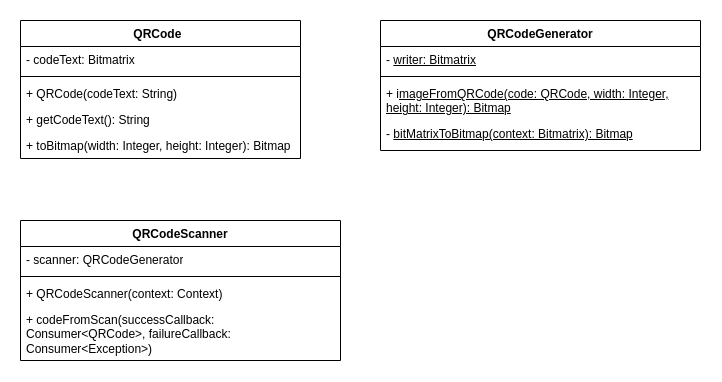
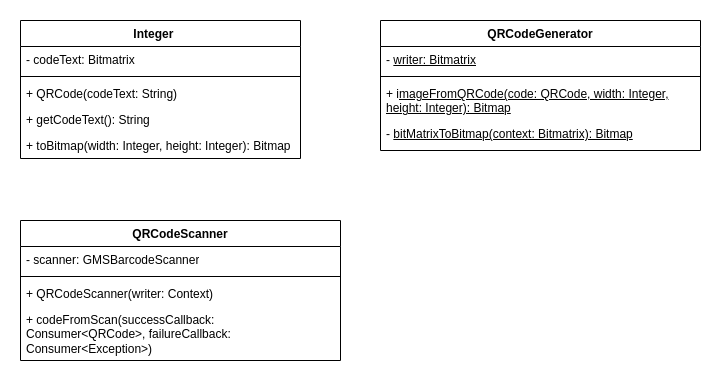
  <mxCell id="0" />
  <mxCell id="1" parent="0" />
- <mxCell id="2" value="QRCode&lt;span style=&quot;white-space: pre;&quot;&gt;&#09;&lt;/span&gt;" style="swimlane;fontStyle=1;align=center;verticalAlign=top;childLayout=stackLayout;horizontal=1;startSize=26;horizontalStack=0;resizeParent=1;resizeParentMax=0;resizeLast=0;collapsible=1;marginBottom=0;whiteSpace=wrap;html=1;" vertex="1" parent="1"><mxGeometry x="20" y="20" width="280" height="138" as="geometry" /></mxCell>
+ <mxCell id="2" value="Integer&lt;span style=&quot;white-space: pre;&quot;&gt;&#09;&lt;/span&gt;" style="swimlane;fontStyle=1;align=center;verticalAlign=top;childLayout=stackLayout;horizontal=1;startSize=26;horizontalStack=0;resizeParent=1;resizeParentMax=0;resizeLast=0;collapsible=1;marginBottom=0;whiteSpace=wrap;html=1;" vertex="1" parent="1"><mxGeometry x="20" y="20" width="280" height="138" as="geometry" /></mxCell>
  <mxCell id="3" value="- codeText: Bitmatrix" style="text;strokeColor=none;fillColor=none;align=left;verticalAlign=top;spacingLeft=4;spacingRight=4;overflow=hidden;rotatable=0;points=[[0,0.5],[1,0.5]];portConstraint=eastwest;whiteSpace=wrap;html=1;" vertex="1" parent="2"><mxGeometry y="26" width="280" height="26" as="geometry" /></mxCell>
  <mxCell id="4" value="" style="line;strokeWidth=1;fillColor=none;align=left;verticalAlign=middle;spacingTop=-1;spacingLeft=3;spacingRight=3;rotatable=0;labelPosition=right;points=[];portConstraint=eastwest;strokeColor=inherit;" vertex="1" parent="2"><mxGeometry y="52" width="280" height="8" as="geometry" /></mxCell>
  <mxCell id="5" value="+ QRCode(codeText: String)" style="text;strokeColor=none;fillColor=none;align=left;verticalAlign=top;spacingLeft=4;spacingRight=4;overflow=hidden;rotatable=0;points=[[0,0.5],[1,0.5]];portConstraint=eastwest;whiteSpace=wrap;html=1;" vertex="1" parent="2"><mxGeometry y="60" width="280" height="26" as="geometry" /></mxCell>
  <mxCell id="6" value="&lt;div&gt;+ getCodeText(): String&lt;/div&gt;" style="text;strokeColor=none;fillColor=none;align=left;verticalAlign=top;spacingLeft=4;spacingRight=4;overflow=hidden;rotatable=0;points=[[0,0.5],[1,0.5]];portConstraint=eastwest;whiteSpace=wrap;html=1;" vertex="1" parent="2"><mxGeometry y="86" width="280" height="26" as="geometry" /></mxCell>
  <mxCell id="7" value="&lt;div&gt;+ toBitmap(width: Integer, height: Integer): Bitmap&lt;br&gt;&lt;/div&gt;" style="text;strokeColor=none;fillColor=none;align=left;verticalAlign=top;spacingLeft=4;spacingRight=4;overflow=hidden;rotatable=0;points=[[0,0.5],[1,0.5]];portConstraint=eastwest;whiteSpace=wrap;html=1;" vertex="1" parent="2"><mxGeometry y="112" width="280" height="26" as="geometry" /></mxCell>
  <mxCell id="8" value="QRCodeGenerator" style="swimlane;fontStyle=1;align=center;verticalAlign=top;childLayout=stackLayout;horizontal=1;startSize=26;horizontalStack=0;resizeParent=1;resizeParentMax=0;resizeLast=0;collapsible=1;marginBottom=0;whiteSpace=wrap;html=1;" vertex="1" parent="1"><mxGeometry x="380" y="20" width="320" height="130" as="geometry" /></mxCell>
  <mxCell id="9" value="- &lt;u&gt;writer: Bitmatrix&lt;/u&gt;" style="text;strokeColor=none;fillColor=none;align=left;verticalAlign=top;spacingLeft=4;spacingRight=4;overflow=hidden;rotatable=0;points=[[0,0.5],[1,0.5]];portConstraint=eastwest;whiteSpace=wrap;html=1;" vertex="1" parent="8"><mxGeometry y="26" width="320" height="26" as="geometry" /></mxCell>
  <mxCell id="10" value="" style="line;strokeWidth=1;fillColor=none;align=left;verticalAlign=middle;spacingTop=-1;spacingLeft=3;spacingRight=3;rotatable=0;labelPosition=right;points=[];portConstraint=eastwest;strokeColor=inherit;" vertex="1" parent="8"><mxGeometry y="52" width="320" height="8" as="geometry" /></mxCell>
  <mxCell id="11" value="+ i&lt;u&gt;mageFromQRCode(code: QRCode, width: Integer, height: Integer): Bitmap&lt;/u&gt;" style="text;strokeColor=none;fillColor=none;align=left;verticalAlign=top;spacingLeft=4;spacingRight=4;overflow=hidden;rotatable=0;points=[[0,0.5],[1,0.5]];portConstraint=eastwest;whiteSpace=wrap;html=1;" vertex="1" parent="8"><mxGeometry y="60" width="320" height="40" as="geometry" /></mxCell>
  <mxCell id="12" value="- &lt;u&gt;bitMatrixToBitmap(context: Bitmatrix): Bitmap&lt;/u&gt;" style="text;strokeColor=none;fillColor=none;align=left;verticalAlign=top;spacingLeft=4;spacingRight=4;overflow=hidden;rotatable=0;points=[[0,0.5],[1,0.5]];portConstraint=eastwest;whiteSpace=wrap;html=1;" vertex="1" parent="8"><mxGeometry y="100" width="320" height="30" as="geometry" /></mxCell>
  <mxCell id="13" value="QRCodeScanner" style="swimlane;fontStyle=1;align=center;verticalAlign=top;childLayout=stackLayout;horizontal=1;startSize=26;horizontalStack=0;resizeParent=1;resizeParentMax=0;resizeLast=0;collapsible=1;marginBottom=0;whiteSpace=wrap;html=1;" vertex="1" parent="1"><mxGeometry x="20" y="220" width="320" height="140" as="geometry" /></mxCell>
- <mxCell id="14" value="- scanner: QRCodeGenerator" style="text;strokeColor=none;fillColor=none;align=left;verticalAlign=top;spacingLeft=4;spacingRight=4;overflow=hidden;rotatable=0;points=[[0,0.5],[1,0.5]];portConstraint=eastwest;whiteSpace=wrap;html=1;" vertex="1" parent="13"><mxGeometry y="26" width="320" height="26" as="geometry" /></mxCell>
+ <mxCell id="14" value="- scanner: GMSBarcodeScanner" style="text;strokeColor=none;fillColor=none;align=left;verticalAlign=top;spacingLeft=4;spacingRight=4;overflow=hidden;rotatable=0;points=[[0,0.5],[1,0.5]];portConstraint=eastwest;whiteSpace=wrap;html=1;" vertex="1" parent="13"><mxGeometry y="26" width="320" height="26" as="geometry" /></mxCell>
  <mxCell id="15" value="" style="line;strokeWidth=1;fillColor=none;align=left;verticalAlign=middle;spacingTop=-1;spacingLeft=3;spacingRight=3;rotatable=0;labelPosition=right;points=[];portConstraint=eastwest;strokeColor=inherit;" vertex="1" parent="13"><mxGeometry y="52" width="320" height="8" as="geometry" /></mxCell>
- <mxCell id="16" value="&lt;div&gt;+ QRCodeScanner(context: Context)&lt;/div&gt;" style="text;strokeColor=none;fillColor=none;align=left;verticalAlign=top;spacingLeft=4;spacingRight=4;overflow=hidden;rotatable=0;points=[[0,0.5],[1,0.5]];portConstraint=eastwest;whiteSpace=wrap;html=1;" vertex="1" parent="13"><mxGeometry y="60" width="320" height="26" as="geometry" /></mxCell>
+ <mxCell id="16" value="&lt;div&gt;+ QRCodeScanner(writer: Context)&lt;/div&gt;" style="text;strokeColor=none;fillColor=none;align=left;verticalAlign=top;spacingLeft=4;spacingRight=4;overflow=hidden;rotatable=0;points=[[0,0.5],[1,0.5]];portConstraint=eastwest;whiteSpace=wrap;html=1;" vertex="1" parent="13"><mxGeometry y="60" width="320" height="26" as="geometry" /></mxCell>
  <mxCell id="17" value="&lt;div&gt;+ codeFromScan(successCallback: Consumer&amp;lt;QRCode&amp;gt;, failureCallback: Consumer&amp;lt;Exception&amp;gt;)&lt;/div&gt;" style="text;strokeColor=none;fillColor=none;align=left;verticalAlign=top;spacingLeft=4;spacingRight=4;overflow=hidden;rotatable=0;points=[[0,0.5],[1,0.5]];portConstraint=eastwest;whiteSpace=wrap;html=1;" vertex="1" parent="13"><mxGeometry y="86" width="320" height="54" as="geometry" /></mxCell>
